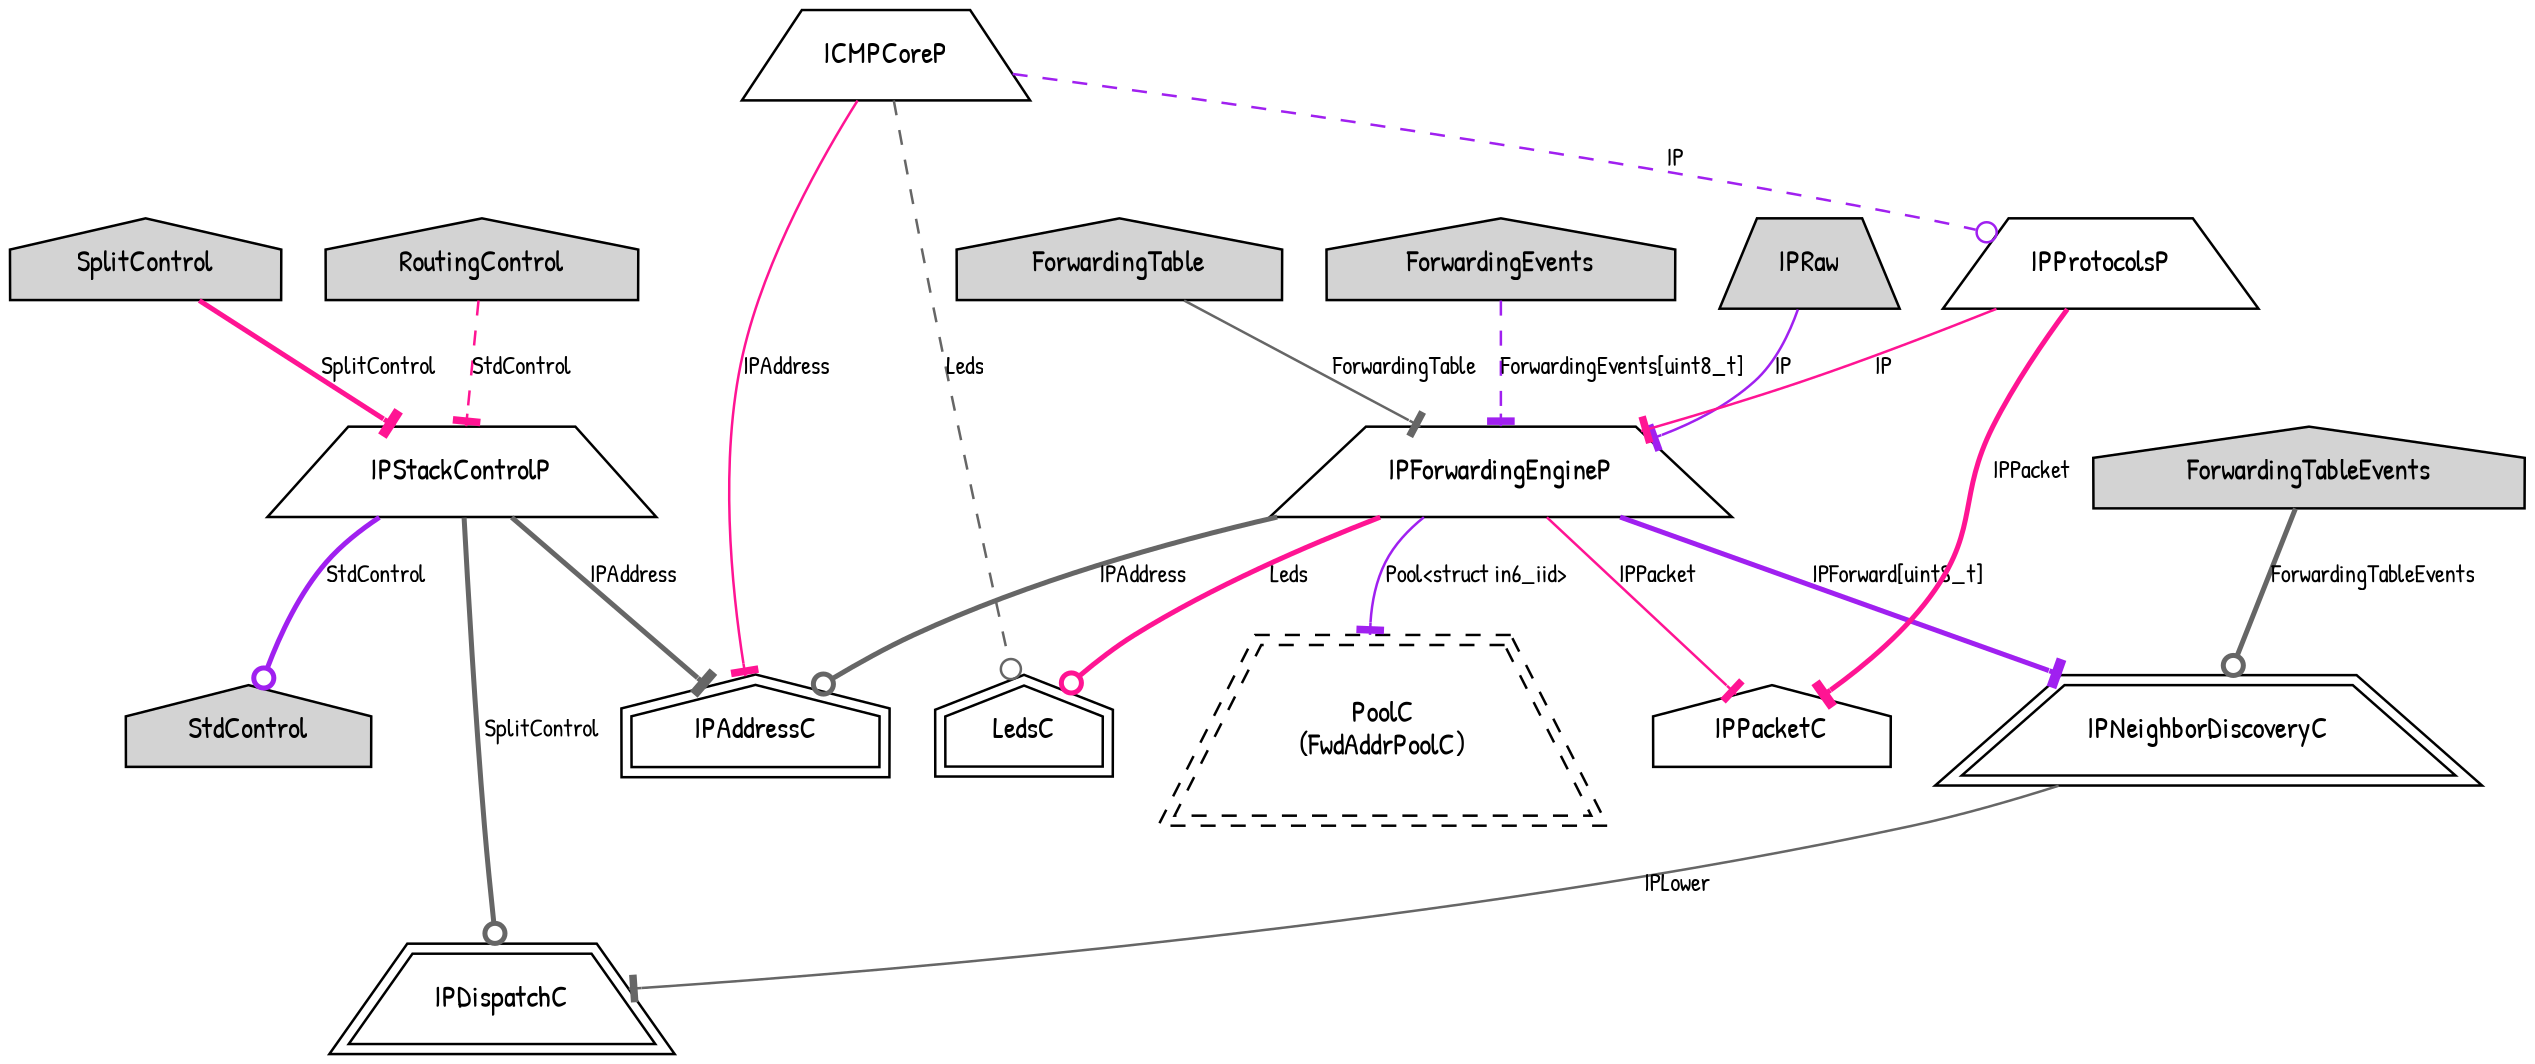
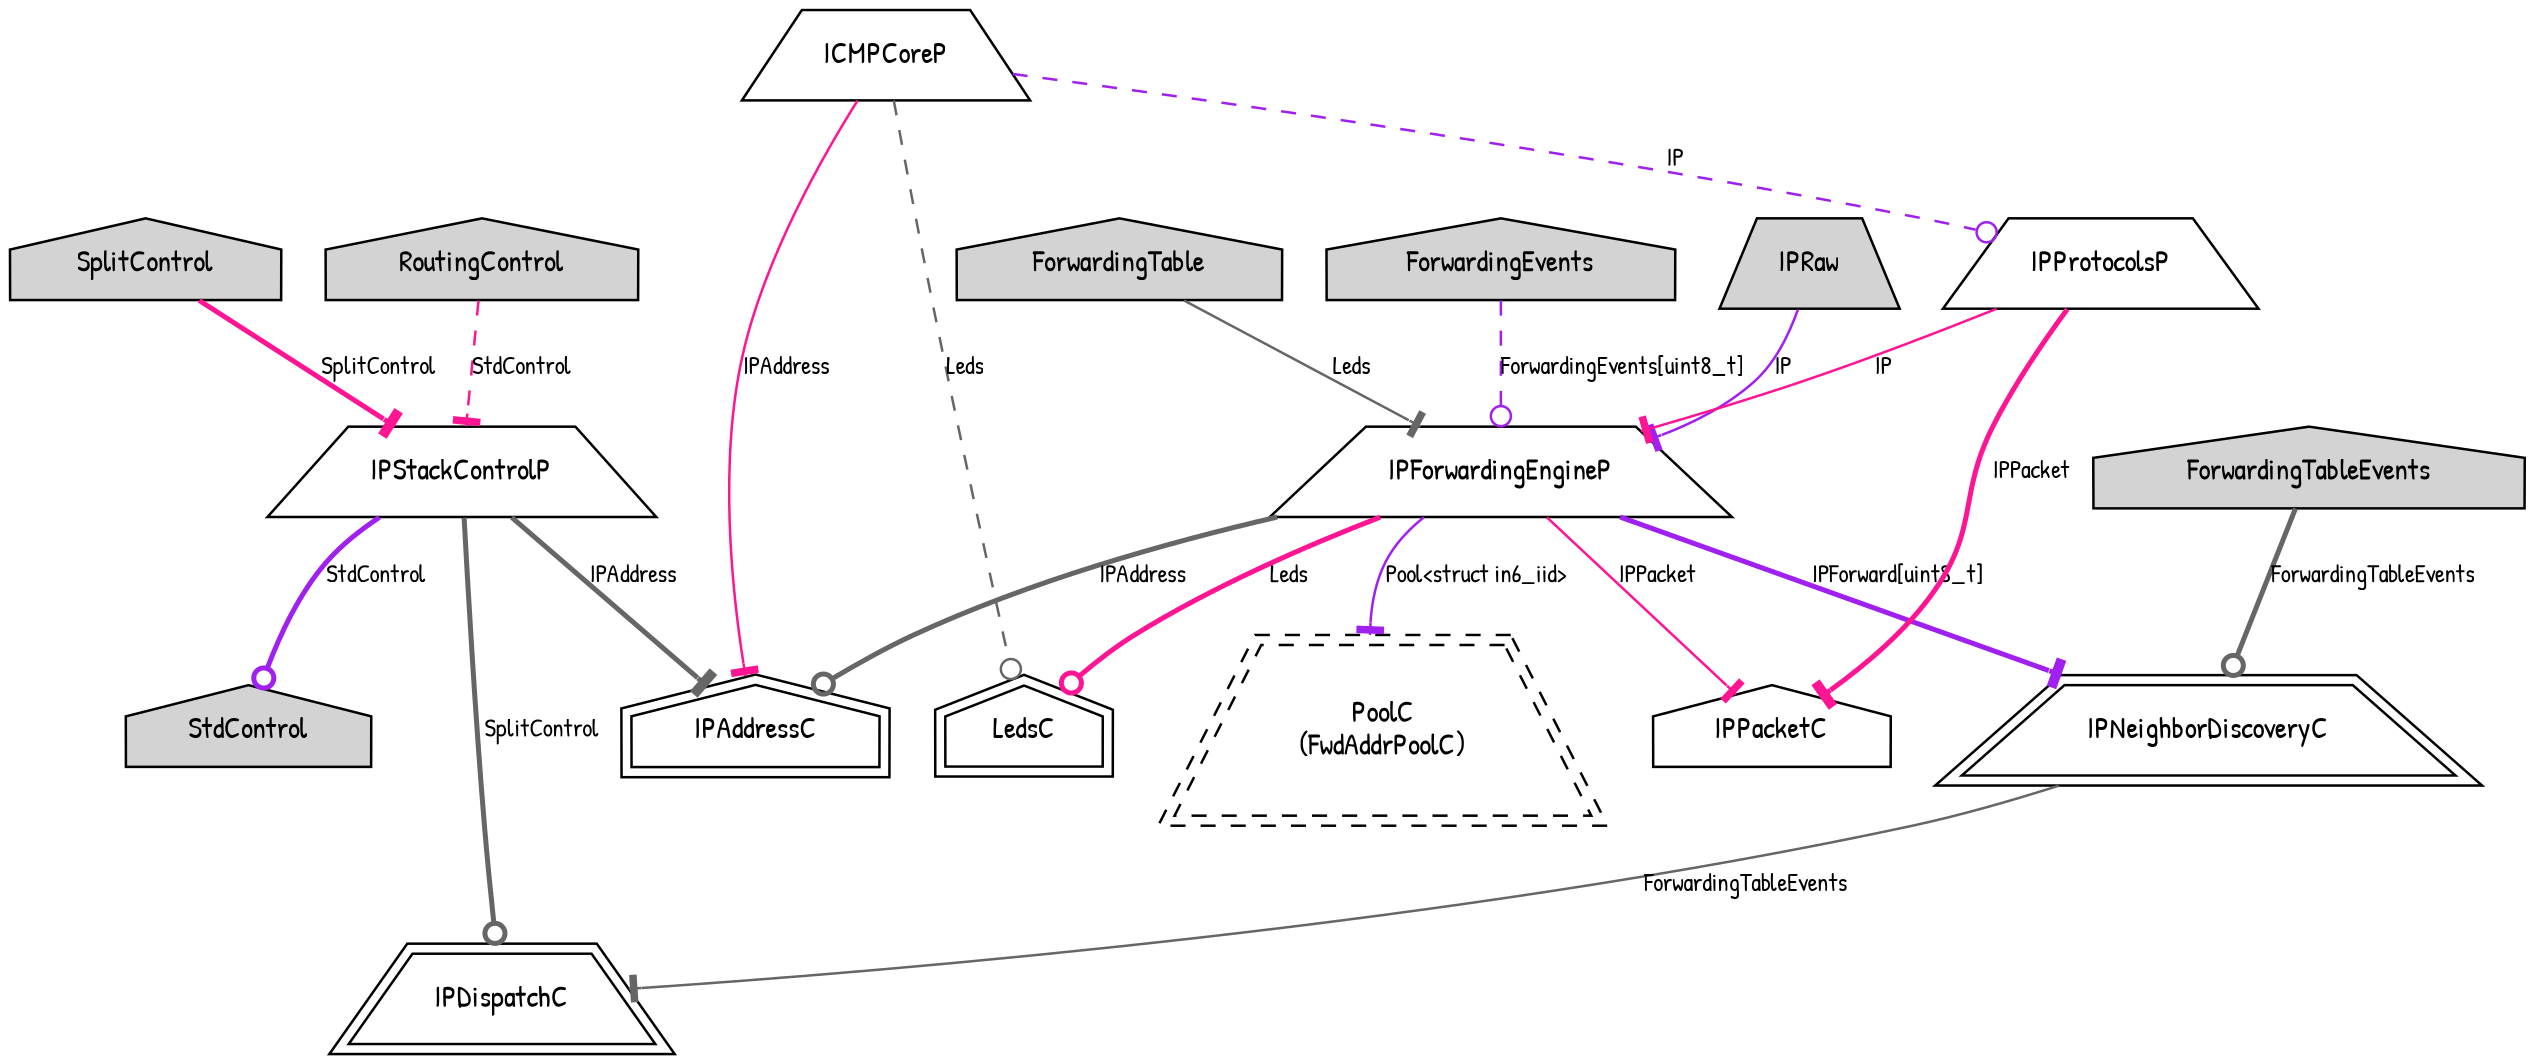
  digraph {
    fontname="Patrick Hand"
    node [fontname="Patrick Hand" fontsize=12 shape=house]
    edge [arrowhead=tee color=deeppink fontname="Patrick Hand" fontsize=10 style=bold]
    n1 [label=SplitControl style=filled]
    IPStackControlP [shape=trapezium]
    n3 [label=StdControl style=filled]
    IPDispatchC [peripheries=2 shape=trapezium]
    IPAddressC [peripheries=2]
    n6 [label=RoutingControl style=filled]
    n7 [label=ForwardingEvents style=filled]
    IPForwardingEngineP [shape=trapezium]
    IPNeighborDiscoveryC [peripheries=2 shape=trapezium]
    LedsC [peripheries=2]
    IPPacketC
    n12 [label="PoolC\n(FwdAddrPoolC)" peripheries=2 shape=trapezium style=dashed]
    n13 [label=ForwardingTableEvents style=filled]
    n14 [label=IPRaw shape=trapezium style=filled]
    n15 [label=ForwardingTable style=filled]
    IPProtocolsP [shape=trapezium]
    ICMPCoreP [shape=trapezium]
    n1 -> IPStackControlP [label=SplitControl]
    IPStackControlP -> n3 [arrowhead=odot color=purple label=StdControl]
    IPStackControlP -> IPDispatchC [arrowhead=odot color=gray40 label=SplitControl]
    IPStackControlP -> IPAddressC [color=gray40 label=IPAddress]
    n6 -> IPStackControlP [label=StdControl style=dashed]
-   n7 -> IPForwardingEngineP [color=purple label="ForwardingEvents[uint8_t]" style=dashed]
+   n7 -> IPForwardingEngineP [arrowhead=odot color=purple label="ForwardingEvents[uint8_t]" style=dashed]
    IPForwardingEngineP -> IPAddressC [arrowhead=odot color=gray40 label=IPAddress]
    IPForwardingEngineP -> IPNeighborDiscoveryC [color=purple label="IPForward[uint8_t]"]
    IPForwardingEngineP -> LedsC [arrowhead=odot label=Leds]
    IPForwardingEngineP -> IPPacketC [label=IPPacket style=solid]
    IPForwardingEngineP -> n12 [color=purple label="Pool<struct in6_iid>" style=solid]
-   IPNeighborDiscoveryC -> IPDispatchC [color=gray40 label=IPLower style=solid]
+   IPNeighborDiscoveryC -> IPDispatchC [color=gray40 label=ForwardingTableEvents style=solid]
    n13 -> IPNeighborDiscoveryC [arrowhead=odot color=gray40 label=ForwardingTableEvents]
    n14 -> IPForwardingEngineP [color=purple label=IP style=solid]
-   n15 -> IPForwardingEngineP [color=gray40 label=ForwardingTable style=solid]
+   n15 -> IPForwardingEngineP [color=gray40 label=Leds style=solid]
    IPProtocolsP -> IPForwardingEngineP [label=IP style=solid]
    IPProtocolsP -> IPPacketC [label=IPPacket]
    ICMPCoreP -> IPAddressC [label=IPAddress style=solid]
    ICMPCoreP -> LedsC [arrowhead=odot color=gray40 label=Leds style=dashed]
    ICMPCoreP -> IPProtocolsP [arrowhead=odot color=purple label=IP style=dashed]
  }
